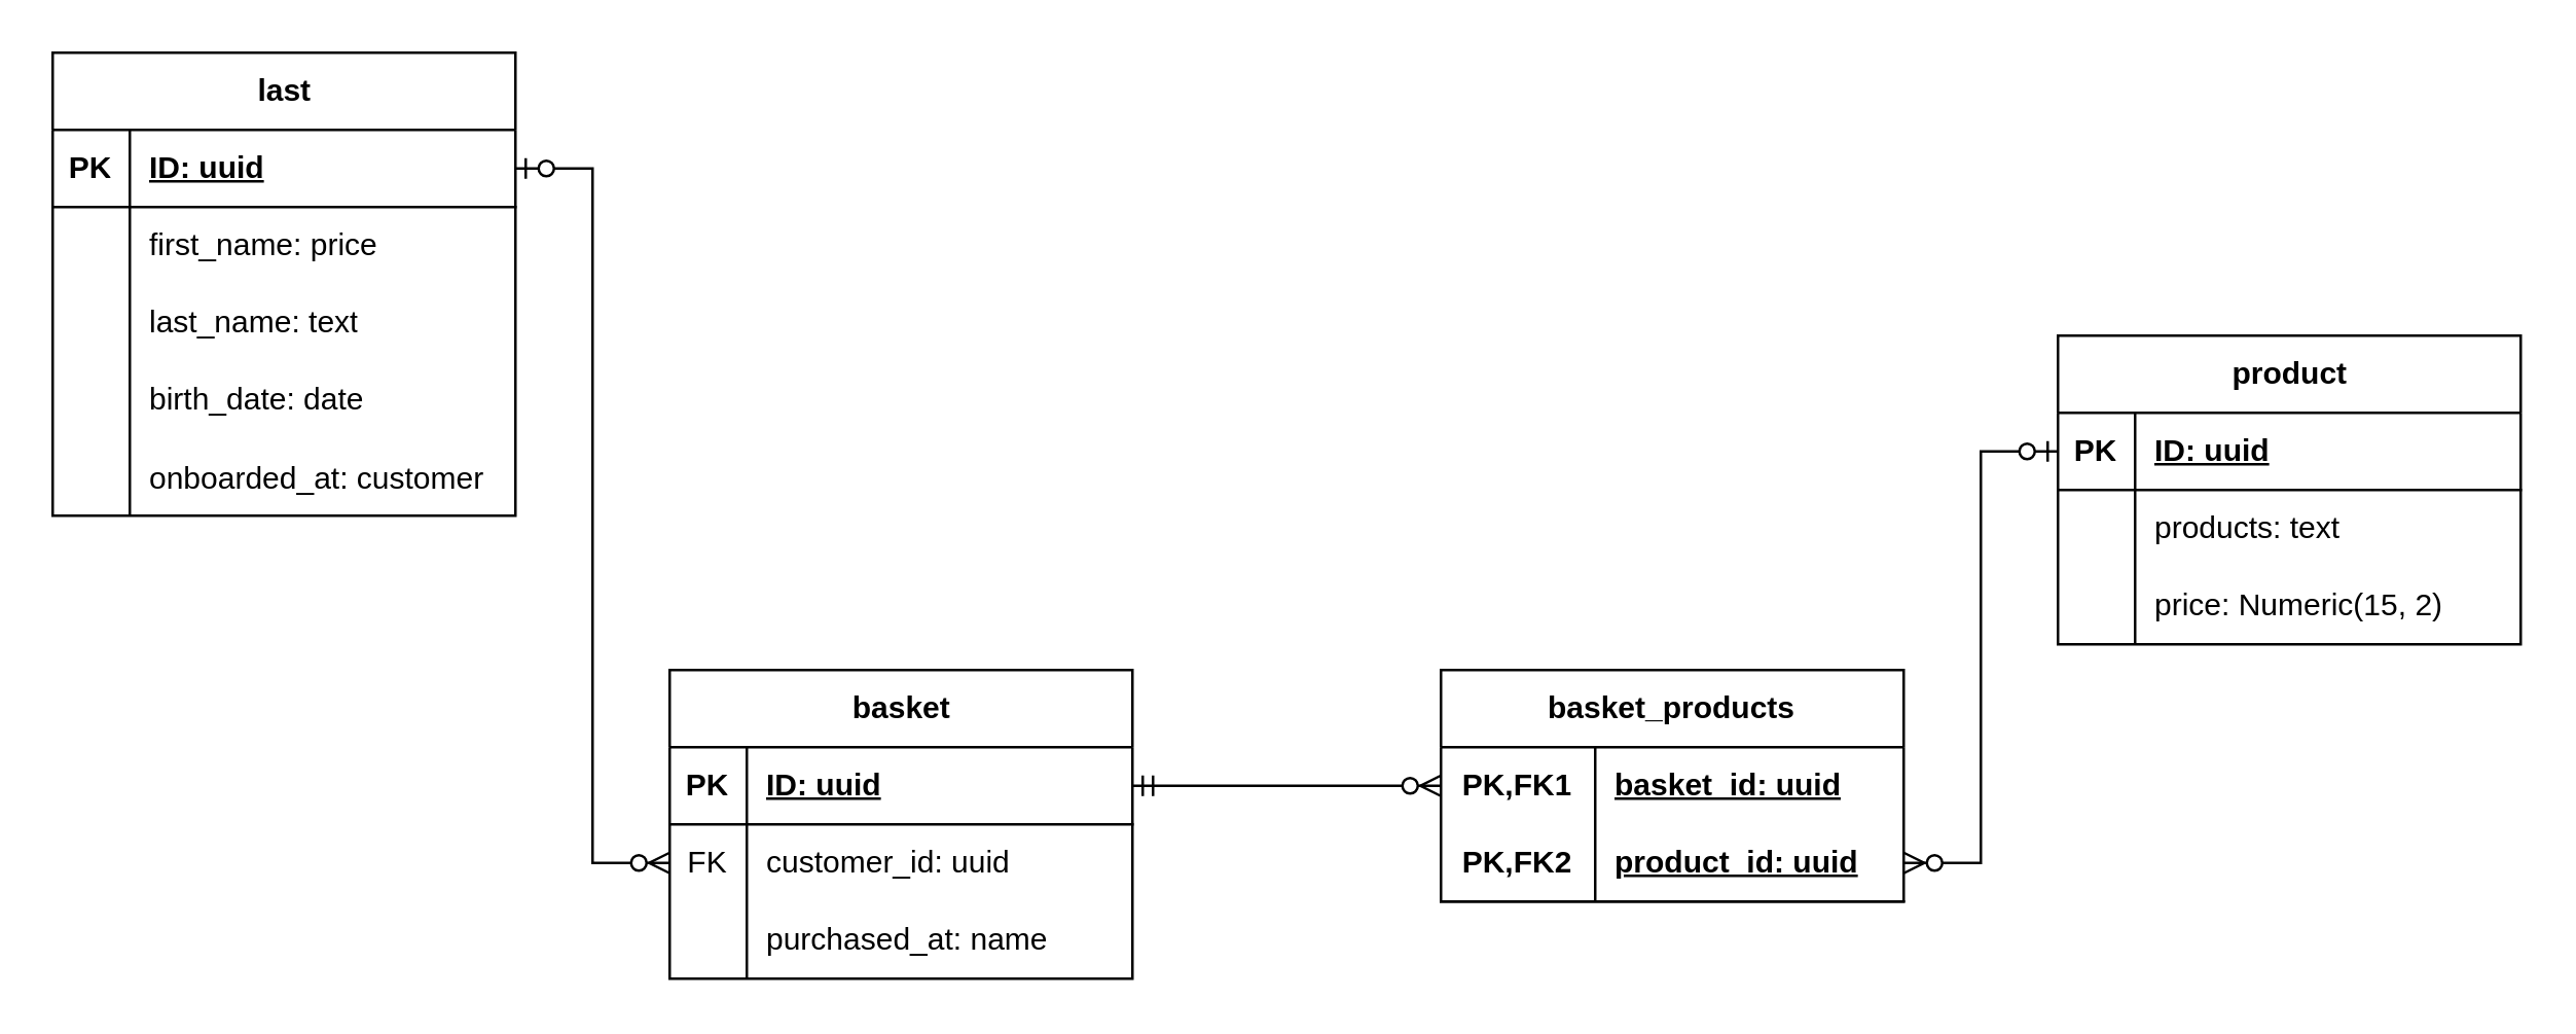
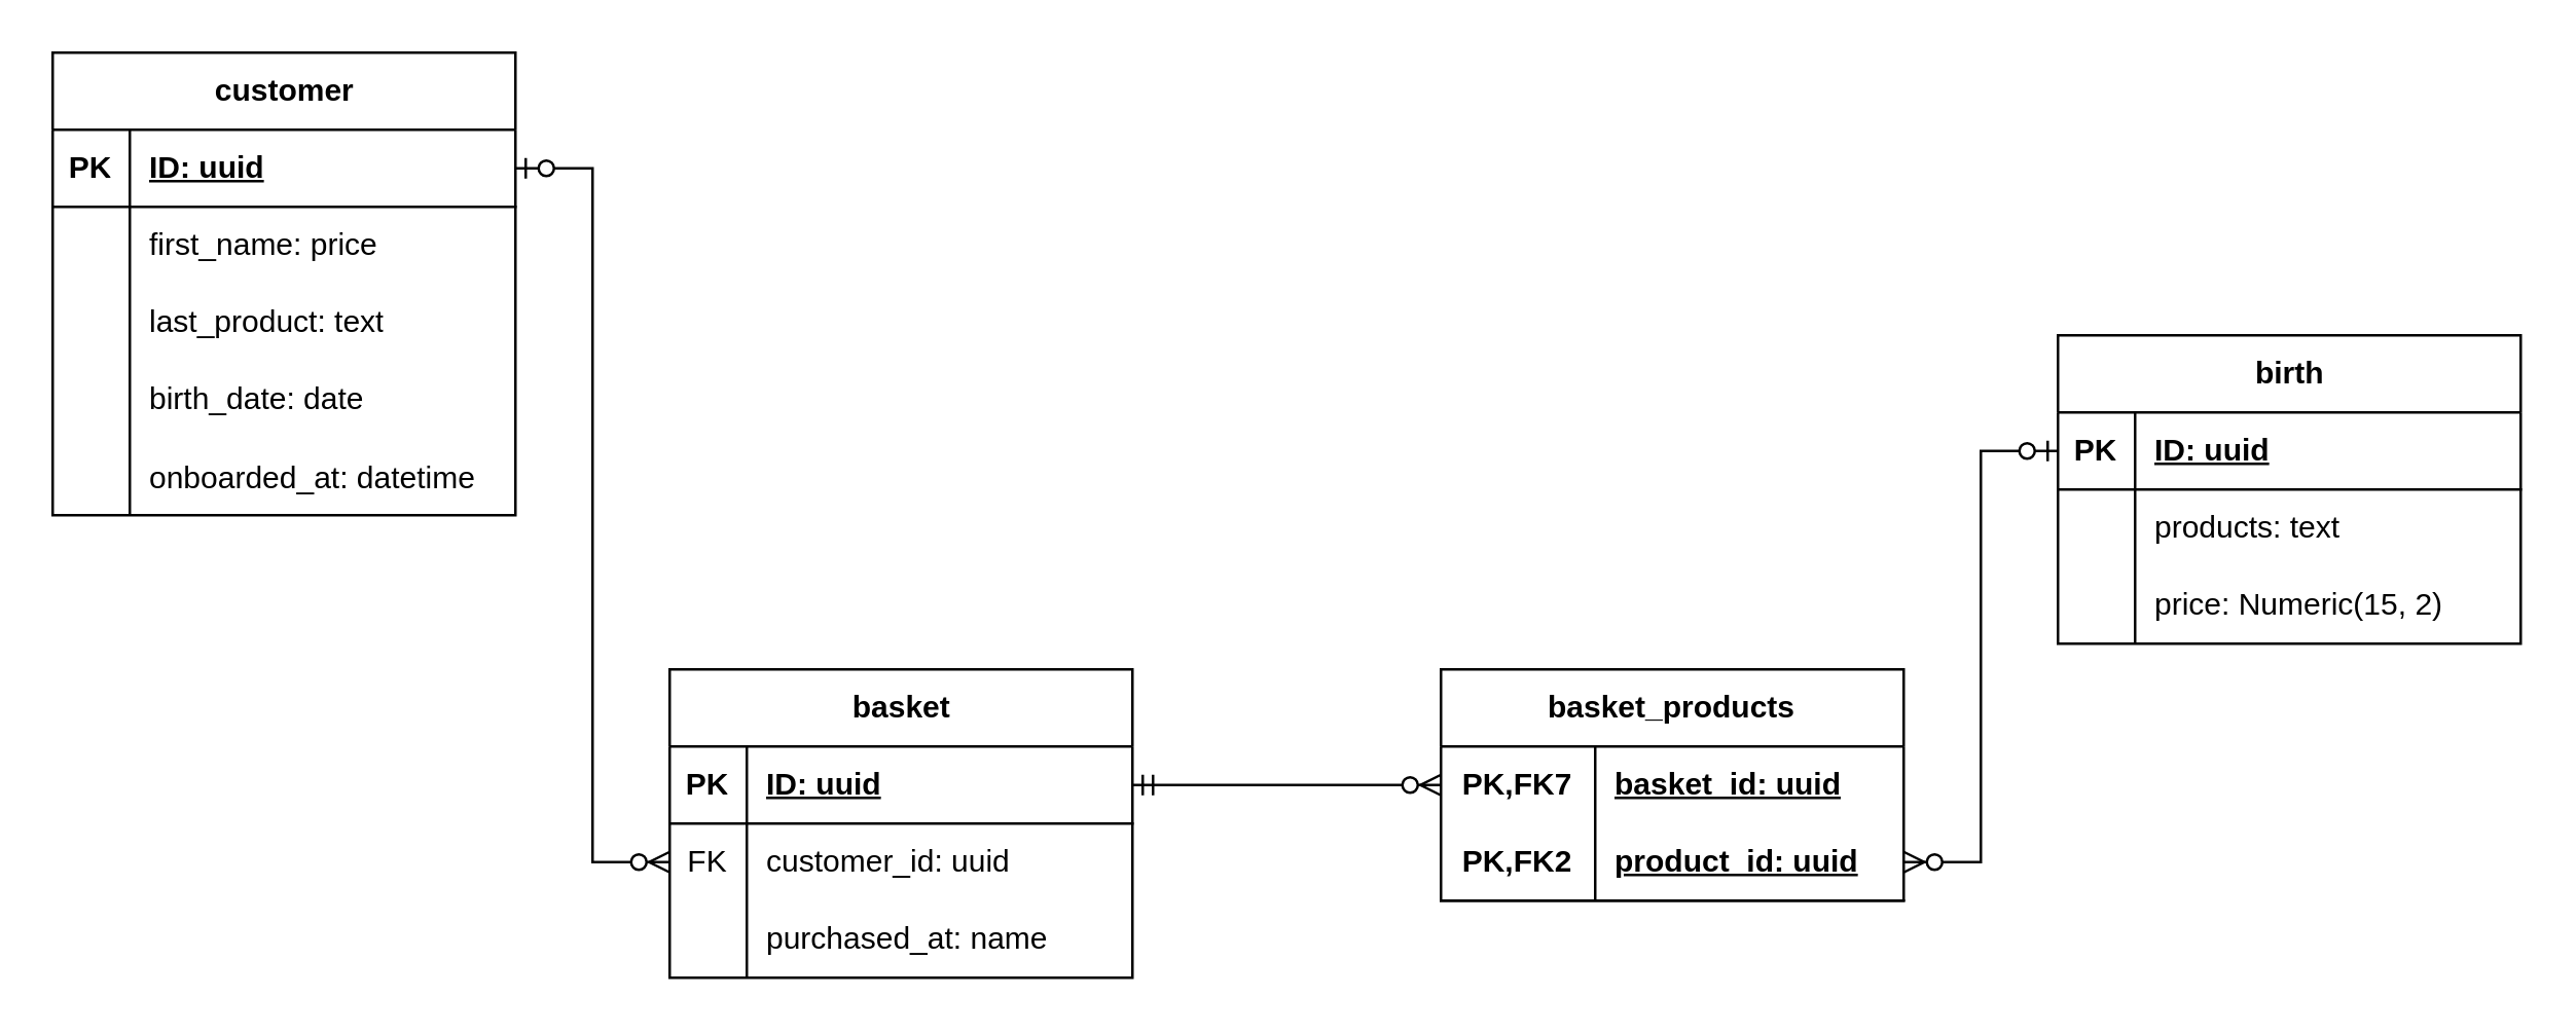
  <mxCell id="0" />
  <mxCell id="1" parent="0" />
- <mxCell id="2" value="last" style="shape=table;startSize=30;container=1;collapsible=1;childLayout=tableLayout;fixedRows=1;rowLines=0;fontStyle=1;align=center;resizeLast=1;html=1;" parent="1" vertex="1"><mxGeometry x="20" y="20" width="180" height="180" as="geometry" /></mxCell>
+ <mxCell id="2" value="customer" style="shape=table;startSize=30;container=1;collapsible=1;childLayout=tableLayout;fixedRows=1;rowLines=0;fontStyle=1;align=center;resizeLast=1;html=1;" parent="1" vertex="1"><mxGeometry x="20" y="20" width="180" height="180" as="geometry" /></mxCell>
  <mxCell id="3" value="" style="shape=tableRow;horizontal=0;startSize=0;swimlaneHead=0;swimlaneBody=0;fillColor=none;collapsible=0;dropTarget=0;points=[[0,0.5],[1,0.5]];portConstraint=eastwest;top=0;left=0;right=0;bottom=1;" parent="2" vertex="1"><mxGeometry y="30" width="180" height="30" as="geometry" /></mxCell>
  <mxCell id="4" value="PK" style="shape=partialRectangle;connectable=0;fillColor=none;top=0;left=0;bottom=0;right=0;fontStyle=1;overflow=hidden;whiteSpace=wrap;html=1;" parent="3" vertex="1"><mxGeometry width="30" height="30" as="geometry"><mxRectangle width="30" height="30" as="alternateBounds" /></mxGeometry></mxCell>
  <mxCell id="5" value="ID: uuid" style="shape=partialRectangle;connectable=0;fillColor=none;top=0;left=0;bottom=0;right=0;align=left;spacingLeft=6;fontStyle=5;overflow=hidden;whiteSpace=wrap;html=1;" parent="3" vertex="1"><mxGeometry x="30" width="150" height="30" as="geometry"><mxRectangle width="150" height="30" as="alternateBounds" /></mxGeometry></mxCell>
  <mxCell id="6" value="" style="shape=tableRow;horizontal=0;startSize=0;swimlaneHead=0;swimlaneBody=0;fillColor=none;collapsible=0;dropTarget=0;points=[[0,0.5],[1,0.5]];portConstraint=eastwest;top=0;left=0;right=0;bottom=0;" parent="2" vertex="1"><mxGeometry y="60" width="180" height="30" as="geometry" /></mxCell>
  <mxCell id="7" value="" style="shape=partialRectangle;connectable=0;fillColor=none;top=0;left=0;bottom=0;right=0;editable=1;overflow=hidden;whiteSpace=wrap;html=1;" parent="6" vertex="1"><mxGeometry width="30" height="30" as="geometry"><mxRectangle width="30" height="30" as="alternateBounds" /></mxGeometry></mxCell>
  <mxCell id="8" value="first_name: price" style="shape=partialRectangle;connectable=0;fillColor=none;top=0;left=0;bottom=0;right=0;align=left;spacingLeft=6;overflow=hidden;whiteSpace=wrap;html=1;" parent="6" vertex="1"><mxGeometry x="30" width="150" height="30" as="geometry"><mxRectangle width="150" height="30" as="alternateBounds" /></mxGeometry></mxCell>
  <mxCell id="9" value="" style="shape=tableRow;horizontal=0;startSize=0;swimlaneHead=0;swimlaneBody=0;fillColor=none;collapsible=0;dropTarget=0;points=[[0,0.5],[1,0.5]];portConstraint=eastwest;top=0;left=0;right=0;bottom=0;" parent="2" vertex="1"><mxGeometry y="90" width="180" height="30" as="geometry" /></mxCell>
  <mxCell id="10" value="" style="shape=partialRectangle;connectable=0;fillColor=none;top=0;left=0;bottom=0;right=0;editable=1;overflow=hidden;whiteSpace=wrap;html=1;" parent="9" vertex="1"><mxGeometry width="30" height="30" as="geometry"><mxRectangle width="30" height="30" as="alternateBounds" /></mxGeometry></mxCell>
- <mxCell id="11" value="last_name: text" style="shape=partialRectangle;connectable=0;fillColor=none;top=0;left=0;bottom=0;right=0;align=left;spacingLeft=6;overflow=hidden;whiteSpace=wrap;html=1;" parent="9" vertex="1"><mxGeometry x="30" width="150" height="30" as="geometry"><mxRectangle width="150" height="30" as="alternateBounds" /></mxGeometry></mxCell>
+ <mxCell id="11" value="last_product: text" style="shape=partialRectangle;connectable=0;fillColor=none;top=0;left=0;bottom=0;right=0;align=left;spacingLeft=6;overflow=hidden;whiteSpace=wrap;html=1;" parent="9" vertex="1"><mxGeometry x="30" width="150" height="30" as="geometry"><mxRectangle width="150" height="30" as="alternateBounds" /></mxGeometry></mxCell>
  <mxCell id="12" value="" style="shape=tableRow;horizontal=0;startSize=0;swimlaneHead=0;swimlaneBody=0;fillColor=none;collapsible=0;dropTarget=0;points=[[0,0.5],[1,0.5]];portConstraint=eastwest;top=0;left=0;right=0;bottom=0;" parent="2" vertex="1"><mxGeometry y="120" width="180" height="30" as="geometry" /></mxCell>
  <mxCell id="13" value="" style="shape=partialRectangle;connectable=0;fillColor=none;top=0;left=0;bottom=0;right=0;editable=1;overflow=hidden;whiteSpace=wrap;html=1;" parent="12" vertex="1"><mxGeometry width="30" height="30" as="geometry"><mxRectangle width="30" height="30" as="alternateBounds" /></mxGeometry></mxCell>
  <mxCell id="14" value="birth_date: date" style="shape=partialRectangle;connectable=0;fillColor=none;top=0;left=0;bottom=0;right=0;align=left;spacingLeft=6;overflow=hidden;whiteSpace=wrap;html=1;" parent="12" vertex="1"><mxGeometry x="30" width="150" height="30" as="geometry"><mxRectangle width="150" height="30" as="alternateBounds" /></mxGeometry></mxCell>
  <mxCell id="15" value="" style="shape=tableRow;horizontal=0;startSize=0;swimlaneHead=0;swimlaneBody=0;fillColor=none;collapsible=0;dropTarget=0;points=[[0,0.5],[1,0.5]];portConstraint=eastwest;top=0;left=0;right=0;bottom=0;" parent="2" vertex="1"><mxGeometry y="150" width="180" height="30" as="geometry" /></mxCell>
  <mxCell id="16" value="" style="shape=partialRectangle;connectable=0;fillColor=none;top=0;left=0;bottom=0;right=0;editable=1;overflow=hidden;" parent="15" vertex="1"><mxGeometry width="30" height="30" as="geometry"><mxRectangle width="30" height="30" as="alternateBounds" /></mxGeometry></mxCell>
- <mxCell id="17" value="onboarded_at: customer" style="shape=partialRectangle;connectable=0;fillColor=none;top=0;left=0;bottom=0;right=0;align=left;spacingLeft=6;overflow=hidden;" parent="15" vertex="1"><mxGeometry x="30" width="150" height="30" as="geometry"><mxRectangle width="150" height="30" as="alternateBounds" /></mxGeometry></mxCell>
- <mxCell id="18" value="product" style="shape=table;startSize=30;container=1;collapsible=1;childLayout=tableLayout;fixedRows=1;rowLines=0;fontStyle=1;align=center;resizeLast=1;html=1;" parent="1" vertex="1"><mxGeometry x="800" y="130" width="180" height="120" as="geometry" /></mxCell>
+ <mxCell id="17" value="onboarded_at: datetime" style="shape=partialRectangle;connectable=0;fillColor=none;top=0;left=0;bottom=0;right=0;align=left;spacingLeft=6;overflow=hidden;" parent="15" vertex="1"><mxGeometry x="30" width="150" height="30" as="geometry"><mxRectangle width="150" height="30" as="alternateBounds" /></mxGeometry></mxCell>
+ <mxCell id="18" value="birth" style="shape=table;startSize=30;container=1;collapsible=1;childLayout=tableLayout;fixedRows=1;rowLines=0;fontStyle=1;align=center;resizeLast=1;html=1;" parent="1" vertex="1"><mxGeometry x="800" y="130" width="180" height="120" as="geometry" /></mxCell>
  <mxCell id="19" value="" style="shape=tableRow;horizontal=0;startSize=0;swimlaneHead=0;swimlaneBody=0;fillColor=none;collapsible=0;dropTarget=0;points=[[0,0.5],[1,0.5]];portConstraint=eastwest;top=0;left=0;right=0;bottom=1;" parent="18" vertex="1"><mxGeometry y="30" width="180" height="30" as="geometry" /></mxCell>
  <mxCell id="20" value="PK" style="shape=partialRectangle;connectable=0;fillColor=none;top=0;left=0;bottom=0;right=0;fontStyle=1;overflow=hidden;whiteSpace=wrap;html=1;" parent="19" vertex="1"><mxGeometry width="30" height="30" as="geometry"><mxRectangle width="30" height="30" as="alternateBounds" /></mxGeometry></mxCell>
  <mxCell id="21" value="ID: uuid" style="shape=partialRectangle;connectable=0;fillColor=none;top=0;left=0;bottom=0;right=0;align=left;spacingLeft=6;fontStyle=5;overflow=hidden;whiteSpace=wrap;html=1;" parent="19" vertex="1"><mxGeometry x="30" width="150" height="30" as="geometry"><mxRectangle width="150" height="30" as="alternateBounds" /></mxGeometry></mxCell>
  <mxCell id="22" value="" style="shape=tableRow;horizontal=0;startSize=0;swimlaneHead=0;swimlaneBody=0;fillColor=none;collapsible=0;dropTarget=0;points=[[0,0.5],[1,0.5]];portConstraint=eastwest;top=0;left=0;right=0;bottom=0;" parent="18" vertex="1"><mxGeometry y="60" width="180" height="30" as="geometry" /></mxCell>
  <mxCell id="23" value="" style="shape=partialRectangle;connectable=0;fillColor=none;top=0;left=0;bottom=0;right=0;editable=1;overflow=hidden;whiteSpace=wrap;html=1;" parent="22" vertex="1"><mxGeometry width="30" height="30" as="geometry"><mxRectangle width="30" height="30" as="alternateBounds" /></mxGeometry></mxCell>
  <mxCell id="24" value="products: text" style="shape=partialRectangle;connectable=0;fillColor=none;top=0;left=0;bottom=0;right=0;align=left;spacingLeft=6;overflow=hidden;whiteSpace=wrap;html=1;" parent="22" vertex="1"><mxGeometry x="30" width="150" height="30" as="geometry"><mxRectangle width="150" height="30" as="alternateBounds" /></mxGeometry></mxCell>
  <mxCell id="25" value="" style="shape=tableRow;horizontal=0;startSize=0;swimlaneHead=0;swimlaneBody=0;fillColor=none;collapsible=0;dropTarget=0;points=[[0,0.5],[1,0.5]];portConstraint=eastwest;top=0;left=0;right=0;bottom=0;" parent="18" vertex="1"><mxGeometry y="90" width="180" height="30" as="geometry" /></mxCell>
  <mxCell id="26" value="" style="shape=partialRectangle;connectable=0;fillColor=none;top=0;left=0;bottom=0;right=0;editable=1;overflow=hidden;whiteSpace=wrap;html=1;" parent="25" vertex="1"><mxGeometry width="30" height="30" as="geometry"><mxRectangle width="30" height="30" as="alternateBounds" /></mxGeometry></mxCell>
  <mxCell id="27" value="price: Numeric(15, 2)" style="shape=partialRectangle;connectable=0;fillColor=none;top=0;left=0;bottom=0;right=0;align=left;spacingLeft=6;overflow=hidden;whiteSpace=wrap;html=1;" parent="25" vertex="1"><mxGeometry x="30" width="150" height="30" as="geometry"><mxRectangle width="150" height="30" as="alternateBounds" /></mxGeometry></mxCell>
  <mxCell id="28" value="basket" style="shape=table;startSize=30;container=1;collapsible=1;childLayout=tableLayout;fixedRows=1;rowLines=0;fontStyle=1;align=center;resizeLast=1;html=1;" parent="1" vertex="1"><mxGeometry x="260" y="260" width="180" height="120" as="geometry" /></mxCell>
  <mxCell id="29" value="" style="shape=tableRow;horizontal=0;startSize=0;swimlaneHead=0;swimlaneBody=0;fillColor=none;collapsible=0;dropTarget=0;points=[[0,0.5],[1,0.5]];portConstraint=eastwest;top=0;left=0;right=0;bottom=1;" parent="28" vertex="1"><mxGeometry y="30" width="180" height="30" as="geometry" /></mxCell>
  <mxCell id="30" value="PK" style="shape=partialRectangle;connectable=0;fillColor=none;top=0;left=0;bottom=0;right=0;fontStyle=1;overflow=hidden;whiteSpace=wrap;html=1;" parent="29" vertex="1"><mxGeometry width="30" height="30" as="geometry"><mxRectangle width="30" height="30" as="alternateBounds" /></mxGeometry></mxCell>
  <mxCell id="31" value="ID: uuid" style="shape=partialRectangle;connectable=0;fillColor=none;top=0;left=0;bottom=0;right=0;align=left;spacingLeft=6;fontStyle=5;overflow=hidden;whiteSpace=wrap;html=1;" parent="29" vertex="1"><mxGeometry x="30" width="150" height="30" as="geometry"><mxRectangle width="150" height="30" as="alternateBounds" /></mxGeometry></mxCell>
  <mxCell id="32" value="" style="shape=tableRow;horizontal=0;startSize=0;swimlaneHead=0;swimlaneBody=0;fillColor=none;collapsible=0;dropTarget=0;points=[[0,0.5],[1,0.5]];portConstraint=eastwest;top=0;left=0;right=0;bottom=0;" parent="28" vertex="1"><mxGeometry y="60" width="180" height="30" as="geometry" /></mxCell>
  <mxCell id="33" value="FK" style="shape=partialRectangle;connectable=0;fillColor=none;top=0;left=0;bottom=0;right=0;fontStyle=0;overflow=hidden;whiteSpace=wrap;html=1;" parent="32" vertex="1"><mxGeometry width="30" height="30" as="geometry"><mxRectangle width="30" height="30" as="alternateBounds" /></mxGeometry></mxCell>
  <mxCell id="34" value="customer_id: uuid" style="shape=partialRectangle;connectable=0;fillColor=none;top=0;left=0;bottom=0;right=0;align=left;spacingLeft=6;fontStyle=0;overflow=hidden;whiteSpace=wrap;html=1;" parent="32" vertex="1"><mxGeometry x="30" width="150" height="30" as="geometry"><mxRectangle width="150" height="30" as="alternateBounds" /></mxGeometry></mxCell>
  <mxCell id="35" value="" style="shape=tableRow;horizontal=0;startSize=0;swimlaneHead=0;swimlaneBody=0;fillColor=none;collapsible=0;dropTarget=0;points=[[0,0.5],[1,0.5]];portConstraint=eastwest;top=0;left=0;right=0;bottom=0;" parent="28" vertex="1"><mxGeometry y="90" width="180" height="30" as="geometry" /></mxCell>
  <mxCell id="36" value="" style="shape=partialRectangle;connectable=0;fillColor=none;top=0;left=0;bottom=0;right=0;editable=1;overflow=hidden;whiteSpace=wrap;html=1;" parent="35" vertex="1"><mxGeometry width="30" height="30" as="geometry"><mxRectangle width="30" height="30" as="alternateBounds" /></mxGeometry></mxCell>
  <mxCell id="37" value="purchased_at: name" style="shape=partialRectangle;connectable=0;fillColor=none;top=0;left=0;bottom=0;right=0;align=left;spacingLeft=6;overflow=hidden;whiteSpace=wrap;html=1;" parent="35" vertex="1"><mxGeometry x="30" width="150" height="30" as="geometry"><mxRectangle width="150" height="30" as="alternateBounds" /></mxGeometry></mxCell>
  <mxCell id="38" value="basket_products" style="shape=table;startSize=30;container=1;collapsible=1;childLayout=tableLayout;fixedRows=1;rowLines=0;fontStyle=1;align=center;resizeLast=1;html=1;whiteSpace=wrap;" parent="1" vertex="1"><mxGeometry x="560" y="260" width="180" height="90" as="geometry" /></mxCell>
  <mxCell id="39" value="" style="shape=tableRow;horizontal=0;startSize=0;swimlaneHead=0;swimlaneBody=0;fillColor=none;collapsible=0;dropTarget=0;points=[[0,0.5],[1,0.5]];portConstraint=eastwest;top=0;left=0;right=0;bottom=0;html=1;" parent="38" vertex="1"><mxGeometry y="30" width="180" height="30" as="geometry" /></mxCell>
- <mxCell id="40" value="PK,FK1" style="shape=partialRectangle;connectable=0;fillColor=none;top=0;left=0;bottom=0;right=0;fontStyle=1;overflow=hidden;html=1;whiteSpace=wrap;" parent="39" vertex="1"><mxGeometry width="60" height="30" as="geometry"><mxRectangle width="60" height="30" as="alternateBounds" /></mxGeometry></mxCell>
+ <mxCell id="40" value="PK,FK7" style="shape=partialRectangle;connectable=0;fillColor=none;top=0;left=0;bottom=0;right=0;fontStyle=1;overflow=hidden;html=1;whiteSpace=wrap;" parent="39" vertex="1"><mxGeometry width="60" height="30" as="geometry"><mxRectangle width="60" height="30" as="alternateBounds" /></mxGeometry></mxCell>
  <mxCell id="41" value="basket_id: uuid" style="shape=partialRectangle;connectable=0;fillColor=none;top=0;left=0;bottom=0;right=0;align=left;spacingLeft=6;fontStyle=5;overflow=hidden;html=1;whiteSpace=wrap;" parent="39" vertex="1"><mxGeometry x="60" width="120" height="30" as="geometry"><mxRectangle width="120" height="30" as="alternateBounds" /></mxGeometry></mxCell>
  <mxCell id="42" value="" style="shape=tableRow;horizontal=0;startSize=0;swimlaneHead=0;swimlaneBody=0;fillColor=none;collapsible=0;dropTarget=0;points=[[0,0.5],[1,0.5]];portConstraint=eastwest;top=0;left=0;right=0;bottom=1;html=1;" parent="38" vertex="1"><mxGeometry y="60" width="180" height="30" as="geometry" /></mxCell>
  <mxCell id="43" value="PK,FK2" style="shape=partialRectangle;connectable=0;fillColor=none;top=0;left=0;bottom=0;right=0;fontStyle=1;overflow=hidden;html=1;whiteSpace=wrap;" parent="42" vertex="1"><mxGeometry width="60" height="30" as="geometry"><mxRectangle width="60" height="30" as="alternateBounds" /></mxGeometry></mxCell>
  <mxCell id="44" value="product_id: uuid" style="shape=partialRectangle;connectable=0;fillColor=none;top=0;left=0;bottom=0;right=0;align=left;spacingLeft=6;fontStyle=5;overflow=hidden;html=1;whiteSpace=wrap;" parent="42" vertex="1"><mxGeometry x="60" width="120" height="30" as="geometry"><mxRectangle width="120" height="30" as="alternateBounds" /></mxGeometry></mxCell>
  <mxCell id="45" value="" style="edgeStyle=entityRelationEdgeStyle;fontSize=12;html=1;endArrow=ERzeroToMany;startArrow=ERzeroToOne;rounded=0;entryX=0;entryY=0.5;entryDx=0;entryDy=0;exitX=1;exitY=0.5;exitDx=0;exitDy=0;" parent="1" source="3" target="32" edge="1"><mxGeometry width="100" height="100" relative="1" as="geometry"><mxPoint x="10" y="440" as="sourcePoint" /><mxPoint y="340" as="targetPoint" x="110" /></mxGeometry></mxCell>
  <mxCell id="46" value="" style="edgeStyle=entityRelationEdgeStyle;fontSize=12;html=1;endArrow=ERzeroToMany;startArrow=ERmandOne;rounded=0;exitX=1;exitY=0.5;exitDx=0;exitDy=0;entryX=0;entryY=0.5;entryDx=0;entryDy=0;" parent="1" source="29" target="39" edge="1"><mxGeometry width="100" height="100" relative="1" as="geometry"><mxPoint x="800" y="400" as="sourcePoint" /><mxPoint x="900" y="300" as="targetPoint" /></mxGeometry></mxCell>
  <mxCell id="47" value="" style="edgeStyle=entityRelationEdgeStyle;fontSize=12;html=1;endArrow=ERzeroToMany;startArrow=ERzeroToOne;rounded=0;exitX=0;exitY=0.5;exitDx=0;exitDy=0;entryX=1;entryY=0.5;entryDx=0;entryDy=0;" parent="1" source="19" target="42" edge="1"><mxGeometry width="100" height="100" relative="1" as="geometry"><mxPoint x="840" y="510" as="sourcePoint" /><mxPoint x="940" y="410" as="targetPoint" /></mxGeometry></mxCell>
